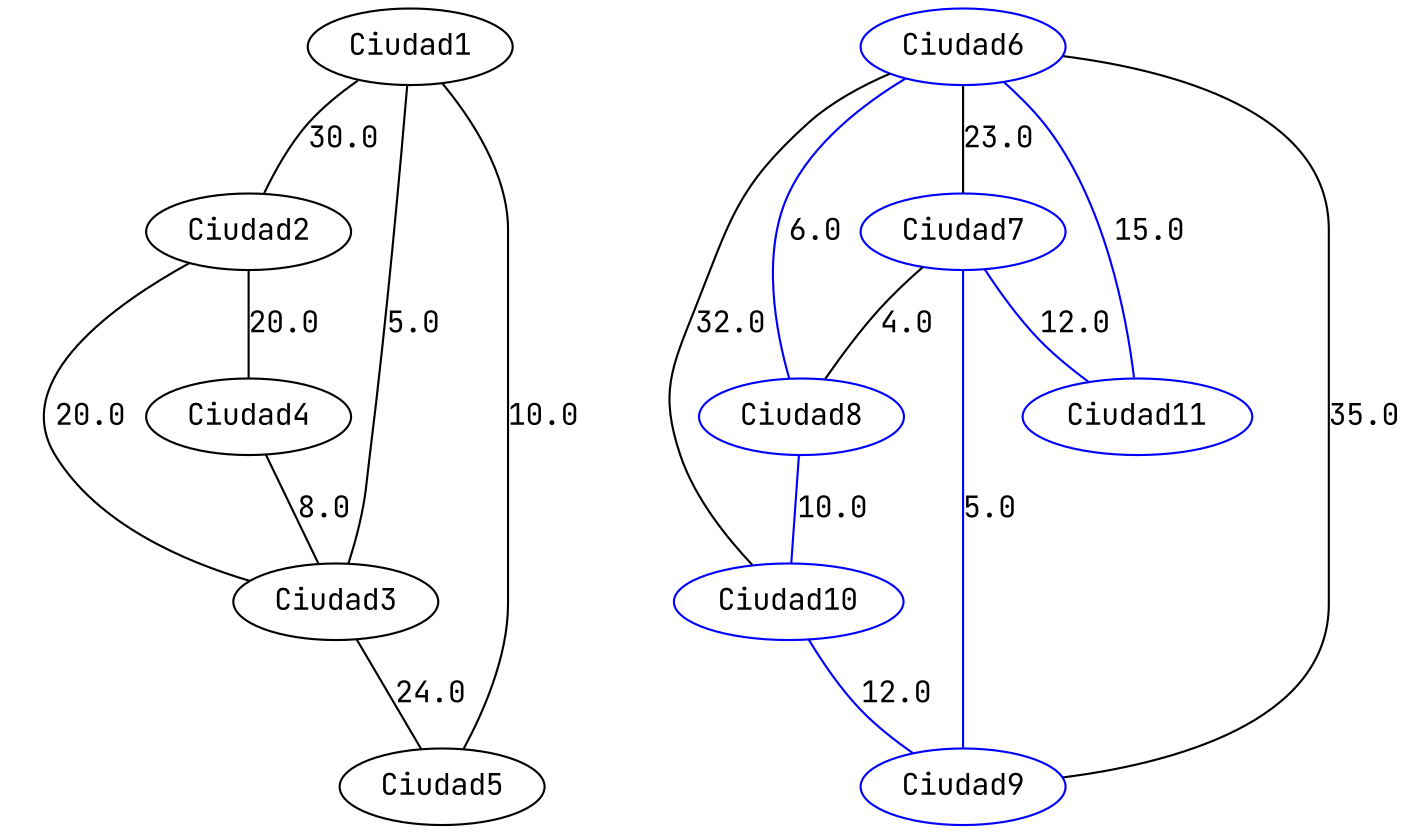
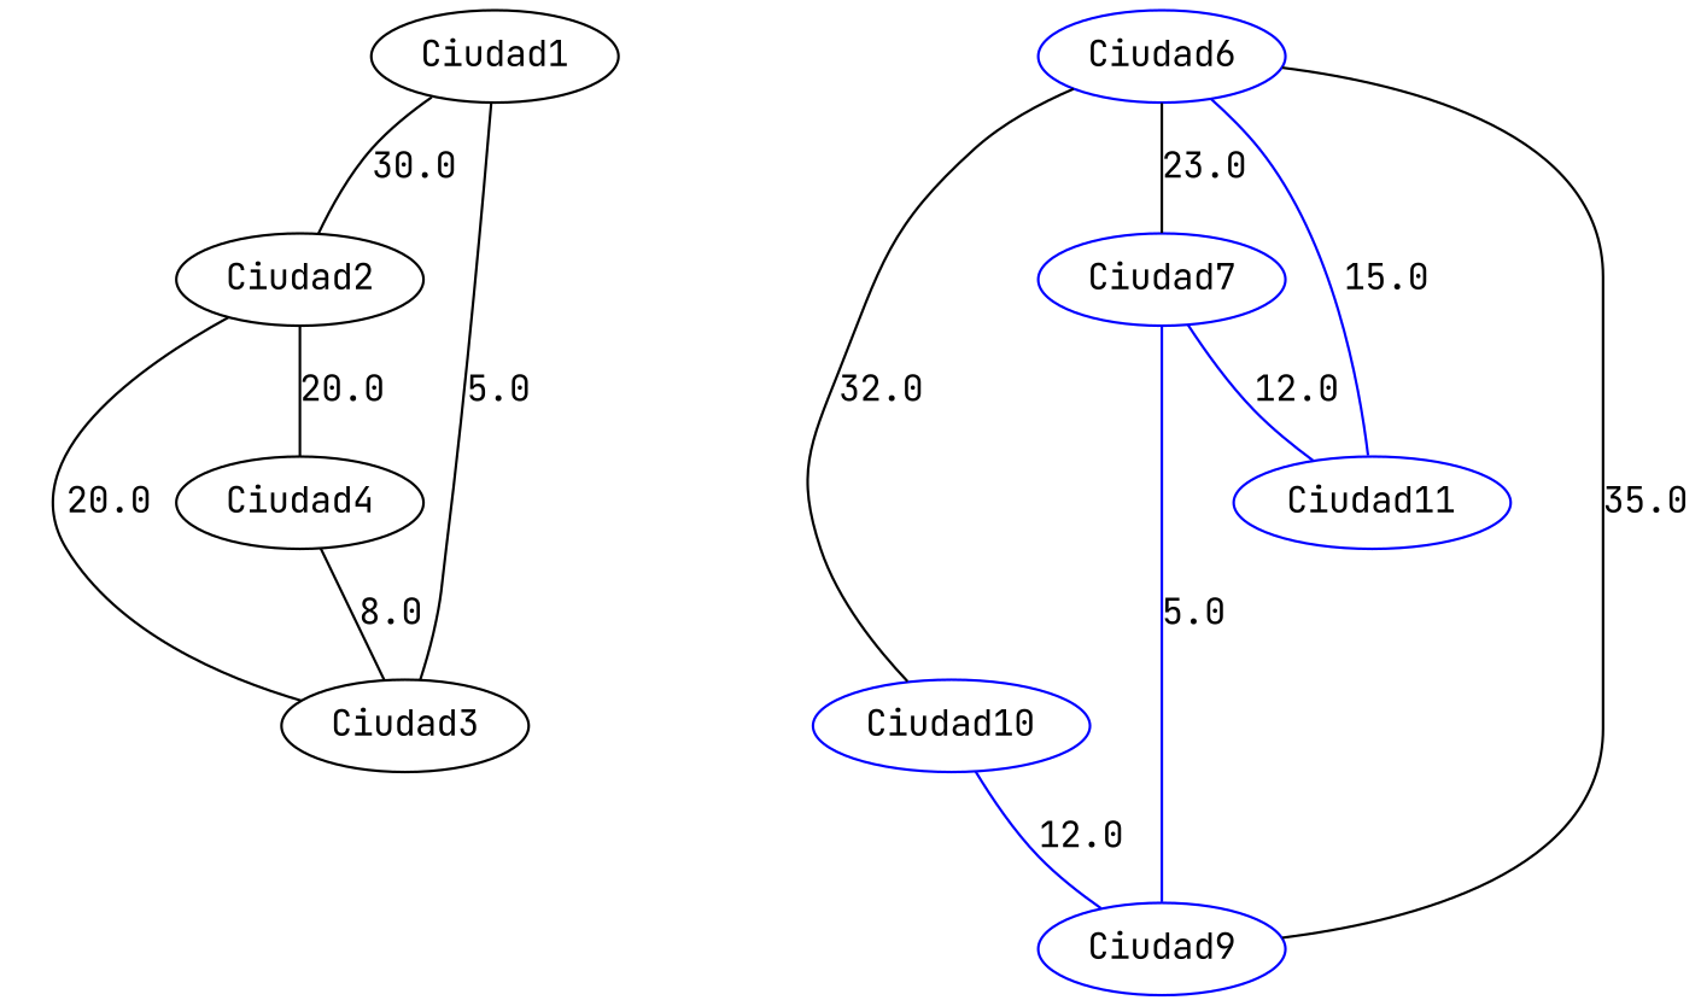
  strict graph {
    fontname="JetBrains Mono"
    node [fontname="JetBrains Mono" color=blue]
    edge [fontname="JetBrains Mono"]
    n1 [label=Ciudad1 color=""]
    n2 [label=Ciudad2 color=""]
    n3 [label=Ciudad3 color=""]
    n4 [label=Ciudad4 color=""]
-   n5 [label=Ciudad5 color=""]
    n6 [label=Ciudad6]
    n7 [label=Ciudad7]
-   n8 [label=Ciudad8]
    n9 [label=Ciudad10]
    n10 [label=Ciudad9]
    n11 [label=Ciudad11]
    n1 -- n2 [label=30.0]
    n1 -- n3 [label=5.0]
    n2 -- n3 [label=20.0]
    n2 -- n4 [label=20.0]
-   n3 -- n5 [label=24.0]
    n4 -- n3 [label=8.0]
-   n5 -- n1 [label=10.0]
    n6 -- n7 [label=23.0]
-   n6 -- n8 [color=blue label=6.0]
    n6 -- n9 [label=32.0]
-   n7 -- n8 [label=4.0]
    n7 -- n10 [color=blue label=5.0]
    n7 -- n11 [color=blue label=12.0]
-   n8 -- n9 [color=blue label=10.0]
    n9 -- n10 [color=blue label=12.0]
    n10 -- n6 [label=35.0]
    n11 -- n6 [color=blue label=15.0]
  }
